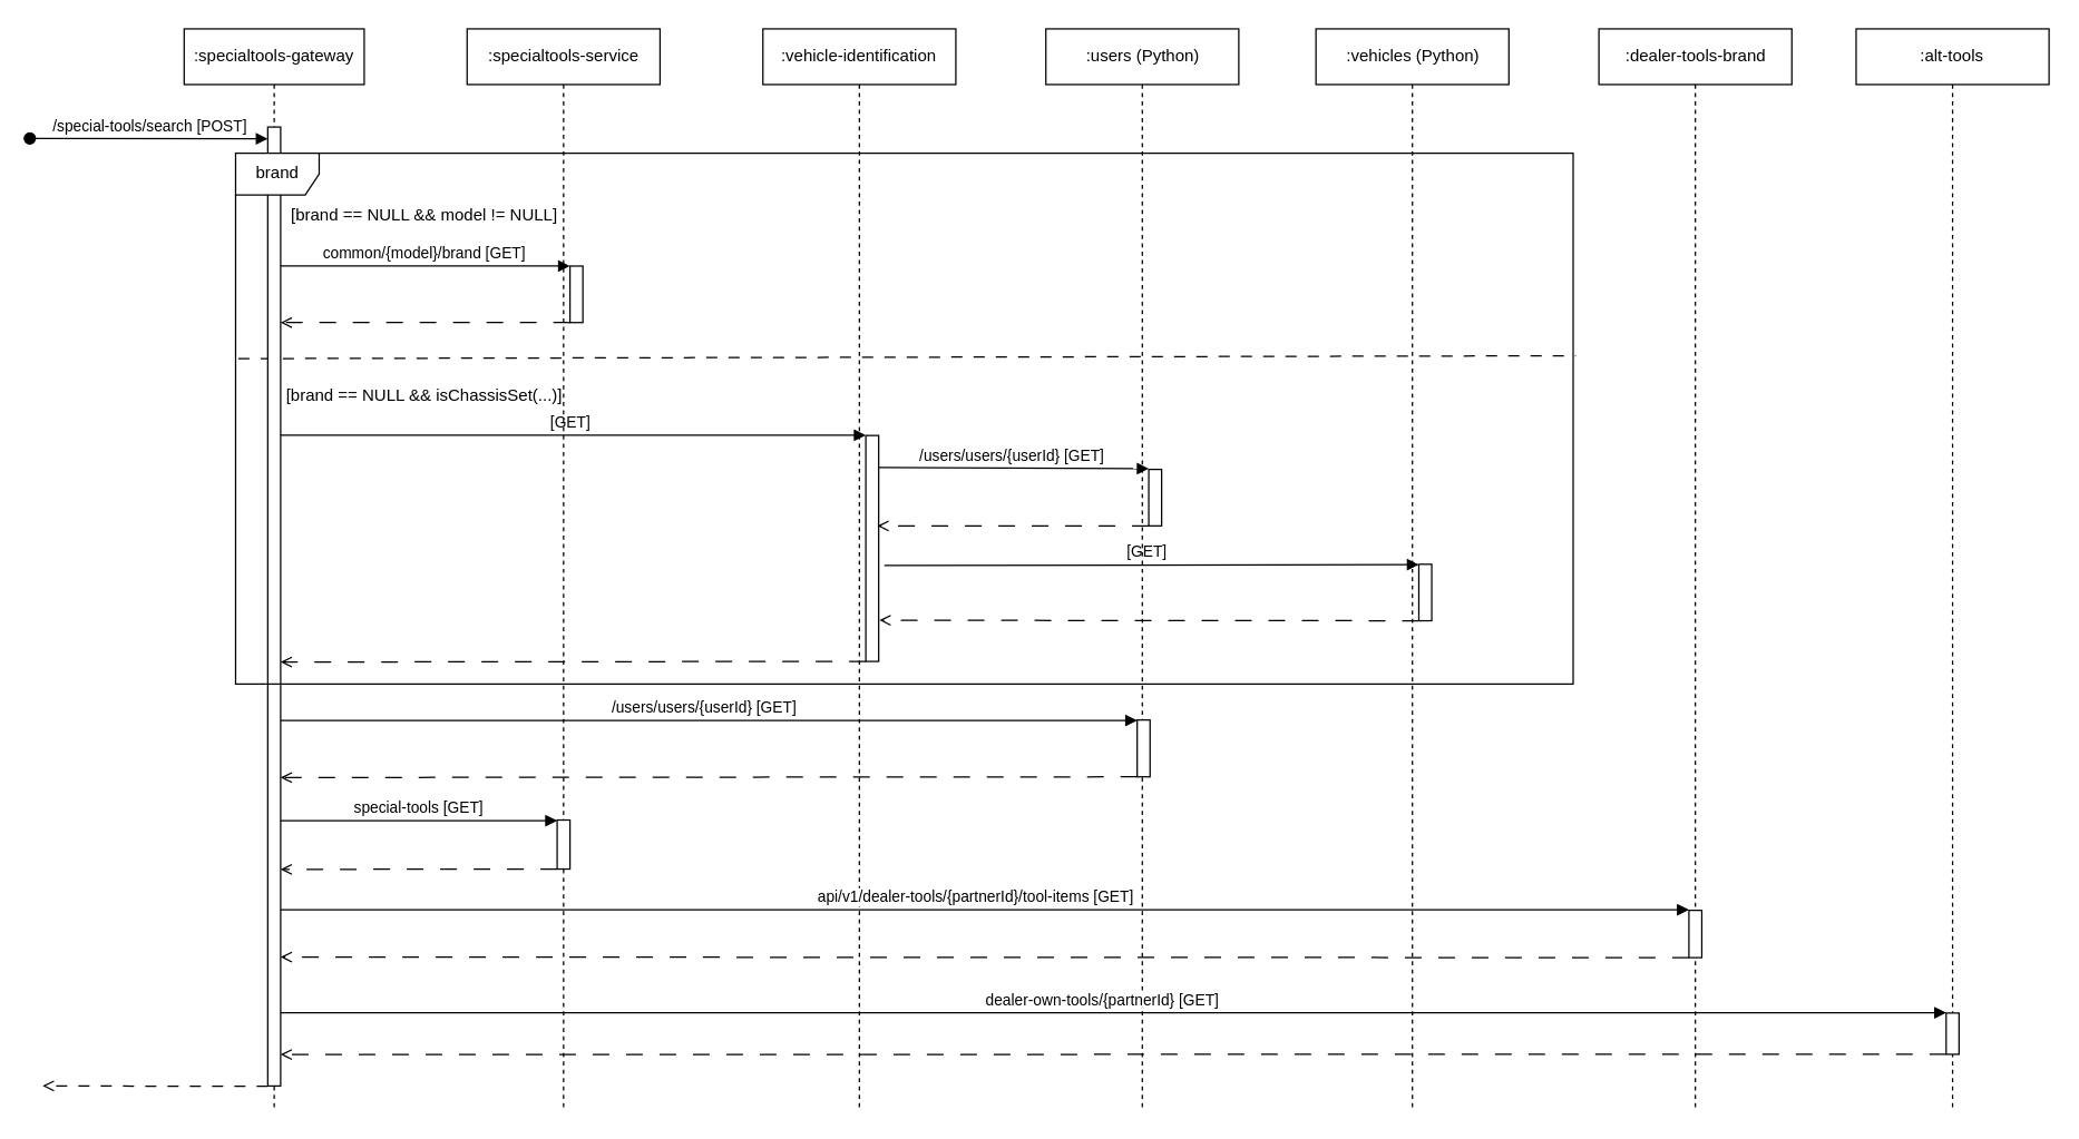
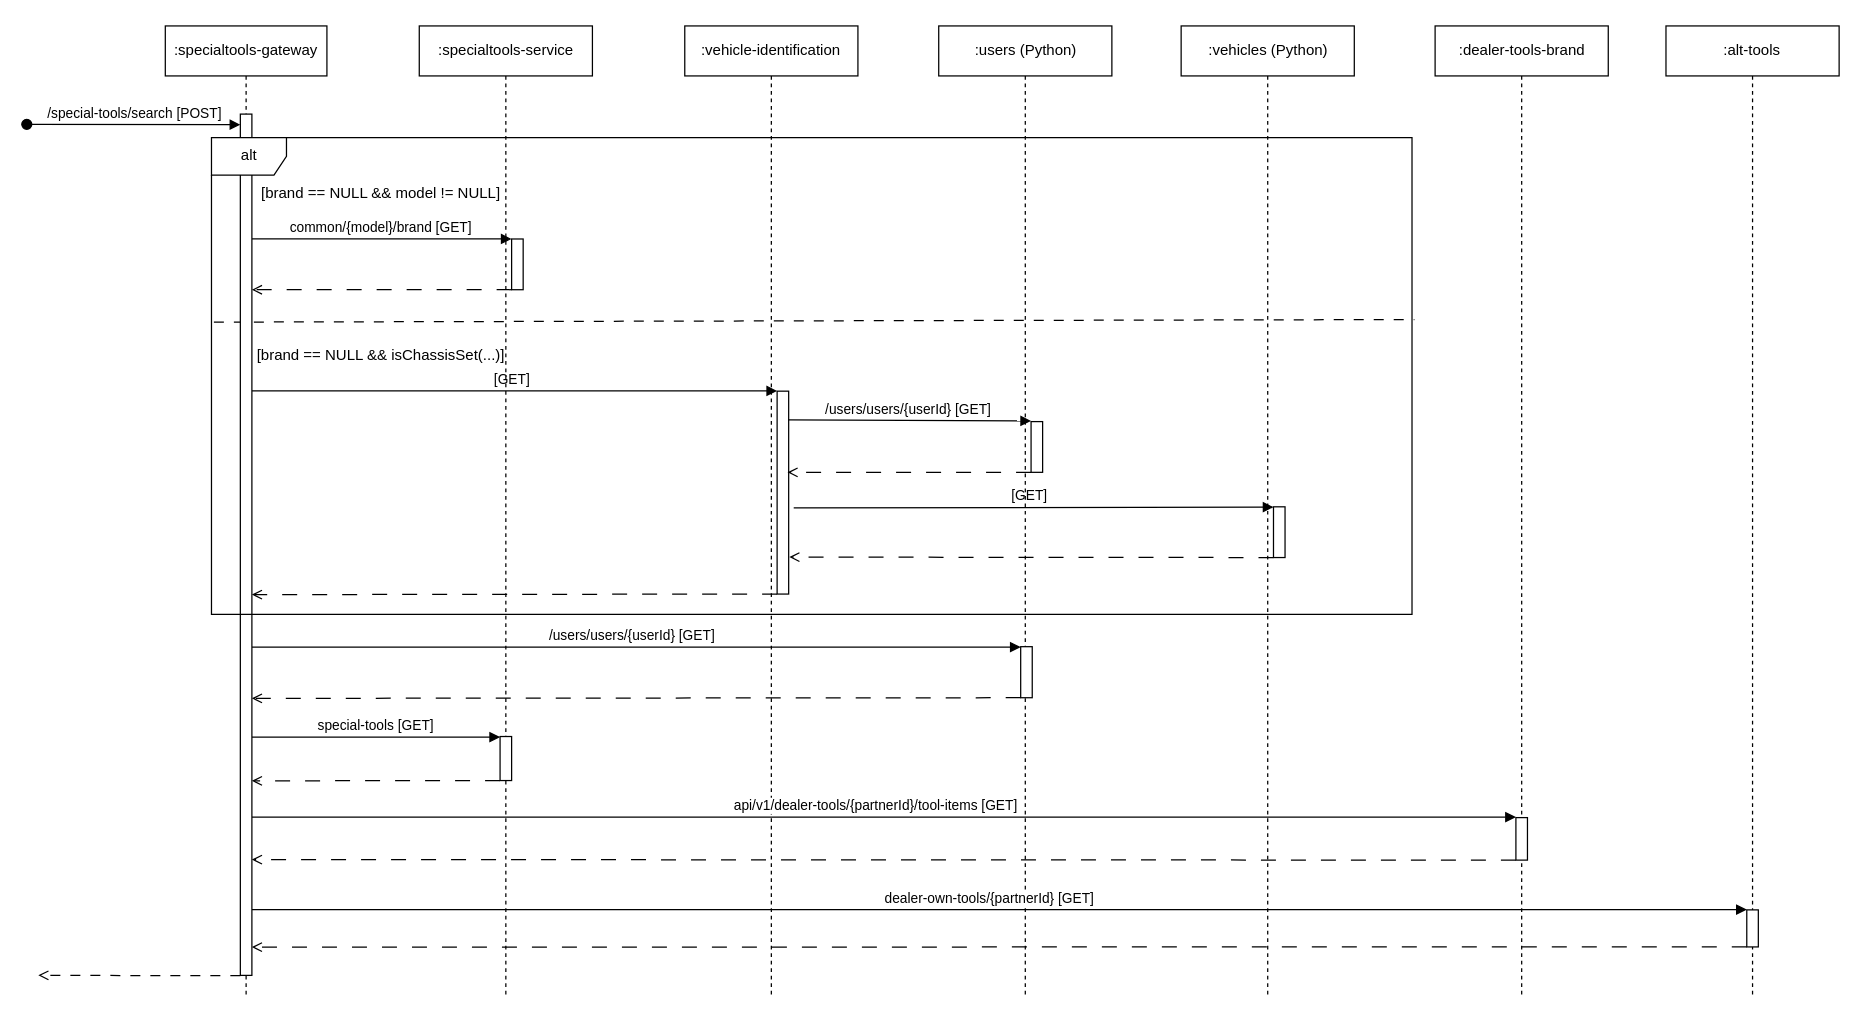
  <mxCell id="0" />
  <mxCell id="1" parent="0" />
  <mxCell id="2" value="" style="group" vertex="1" connectable="0" parent="1"><mxGeometry x="20.93" y="20" width="1450.07" height="776" as="geometry" /></mxCell>
  <mxCell id="3" value="[brand == NULL &amp;amp;&amp;amp; model != NULL]" style="text;html=1;align=center;verticalAlign=middle;whiteSpace=wrap;rounded=0;container=0;" vertex="1" parent="2"><mxGeometry x="181.951" y="121.757" width="203.195" height="24.351" as="geometry" /></mxCell>
  <mxCell id="4" value="" style="endArrow=none;dashed=1;html=1;rounded=0;exitX=0.002;exitY=0.445;exitDx=0;exitDy=0;exitPerimeter=0;entryX=1.002;entryY=0.44;entryDx=0;entryDy=0;entryPerimeter=0;dashPattern=8 8;" edge="1" parent="2"><mxGeometry width="50" height="50" relative="1" as="geometry"><mxPoint x="149.699" y="236.98" as="sourcePoint" /><mxPoint x="1110.255" y="234.91" as="targetPoint" /></mxGeometry></mxCell>
  <mxCell id="5" value="[brand == NULL &amp;amp;&amp;amp; isChassisSet(...)]" style="text;html=1;align=center;verticalAlign=middle;whiteSpace=wrap;rounded=0;container=0;" vertex="1" parent="2"><mxGeometry x="181.951" y="251.632" width="203.195" height="24.351" as="geometry" /></mxCell>
  <mxCell id="6" value="" style="rounded=0;whiteSpace=wrap;html=1;container=0;" vertex="1" parent="2"><mxGeometry x="600.347" y="292.218" width="9.236" height="162.343" as="geometry" /></mxCell>
  <mxCell id="7" value="" style="endArrow=open;html=1;rounded=0;exitX=0;exitY=1;exitDx=0;exitDy=0;endFill=0;dashed=1;dashPattern=12 12;edgeStyle=elbowEdgeStyle;elbow=vertical;" edge="1" parent="2" source="6" target="48"><mxGeometry width="50" height="50" relative="1" as="geometry"><mxPoint x="397.153" y="219.163" as="sourcePoint" /><mxPoint x="198.576" y="219.163" as="targetPoint" /></mxGeometry></mxCell>
  <mxCell id="8" value="" style="group;container=0;" vertex="1" connectable="0" parent="2"><mxGeometry x="387.917" y="170.46" width="9.236" height="40.586" as="geometry" /></mxCell>
  <mxCell id="9" value="" style="group;container=0;" vertex="1" connectable="0" parent="2"><mxGeometry x="397.153" y="178.577" width="9.236" height="40.586" as="geometry" /></mxCell>
  <mxCell id="10" value="" style="rounded=0;whiteSpace=wrap;html=1;container=0;" vertex="1" parent="2"><mxGeometry x="387.917" y="170.46" width="9.236" height="40.586" as="geometry" /></mxCell>
  <mxCell id="11" value="" style="endArrow=block;html=1;rounded=0;endFill=1;" edge="1" parent="2" source="48"><mxGeometry width="50" height="50" relative="1" as="geometry"><mxPoint x="683.472" y="316.569" as="sourcePoint" /><mxPoint x="387.917" y="170.46" as="targetPoint" /></mxGeometry></mxCell>
  <mxCell id="12" value="common/{model}/brand [GET]" style="edgeLabel;html=1;align=center;verticalAlign=middle;resizable=0;points=[];container=0;" vertex="1" connectable="0" parent="11"><mxGeometry x="-0.016" relative="1" as="geometry"><mxPoint y="-10" as="offset" /></mxGeometry></mxCell>
  <mxCell id="13" value="" style="endArrow=open;html=1;rounded=0;exitX=0;exitY=1;exitDx=0;exitDy=0;endFill=0;dashed=1;dashPattern=12 12;" edge="1" parent="2" source="10" target="48"><mxGeometry width="50" height="50" relative="1" as="geometry"><mxPoint x="230.903" y="186.695" as="sourcePoint" /><mxPoint x="277.083" y="146.109" as="targetPoint" /></mxGeometry></mxCell>
  <mxCell id="14" value="" style="rounded=0;whiteSpace=wrap;html=1;container=0;" vertex="1" parent="2"><mxGeometry x="803.542" y="316.569" width="9.236" height="40.586" as="geometry" /></mxCell>
  <mxCell id="15" value="" style="rounded=0;whiteSpace=wrap;html=1;container=0;" vertex="1" parent="2"><mxGeometry x="997.5" y="384.753" width="9.236" height="40.586" as="geometry" /></mxCell>
  <mxCell id="16" value="" style="endArrow=block;html=1;rounded=0;endFill=1;entryX=0;entryY=0;entryDx=0;entryDy=0;edgeStyle=elbowEdgeStyle;elbow=vertical;" edge="1" parent="2" source="48" target="6"><mxGeometry width="50" height="50" relative="1" as="geometry"><mxPoint x="198.576" y="178.577" as="sourcePoint" /><mxPoint x="397.153" y="178.577" as="targetPoint" /></mxGeometry></mxCell>
  <mxCell id="17" value="[GET]" style="edgeLabel;html=1;align=center;verticalAlign=middle;resizable=0;points=[];container=0;" vertex="1" connectable="0" parent="16"><mxGeometry x="-0.016" relative="1" as="geometry"><mxPoint y="-10" as="offset" /></mxGeometry></mxCell>
  <mxCell id="18" value="" style="endArrow=block;html=1;rounded=0;endFill=1;entryX=0;entryY=0;entryDx=0;entryDy=0;exitX=0.962;exitY=0.142;exitDx=0;exitDy=0;exitPerimeter=0;edgeStyle=elbowEdgeStyle;elbow=vertical;" edge="1" parent="2" source="6" target="14"><mxGeometry width="50" height="50" relative="1" as="geometry"><mxPoint x="198.576" y="300.335" as="sourcePoint" /><mxPoint x="609.584" y="300.335" as="targetPoint" /></mxGeometry></mxCell>
  <mxCell id="19" value="/users/users/{userId} [GET]" style="edgeLabel;html=1;align=center;verticalAlign=middle;resizable=0;points=[];container=0;" vertex="1" connectable="0" parent="18"><mxGeometry x="-0.016" relative="1" as="geometry"><mxPoint y="-10" as="offset" /></mxGeometry></mxCell>
  <mxCell id="20" value="" style="endArrow=open;html=1;rounded=0;exitX=0;exitY=1;exitDx=0;exitDy=0;endFill=0;dashed=1;dashPattern=12 12;edgeStyle=elbowEdgeStyle;elbow=vertical;" edge="1" parent="2" source="14"><mxGeometry width="50" height="50" relative="1" as="geometry"><mxPoint x="1233.021" y="251.632" as="sourcePoint" /><mxPoint x="608.66" y="357.155" as="targetPoint" /><Array as="points"><mxPoint x="711.181" y="357.155" /></Array></mxGeometry></mxCell>
  <mxCell id="21" value="" style="endArrow=block;html=1;rounded=0;endFill=1;entryX=0;entryY=0;entryDx=0;entryDy=0;exitX=1.438;exitY=0.575;exitDx=0;exitDy=0;exitPerimeter=0;edgeStyle=elbowEdgeStyle;elbow=vertical;" edge="1" parent="2" source="6" target="15"><mxGeometry width="50" height="50" relative="1" as="geometry"><mxPoint x="618.82" y="323.063" as="sourcePoint" /><mxPoint x="812.778" y="324.686" as="targetPoint" /></mxGeometry></mxCell>
  <mxCell id="22" value="[GET]" style="edgeLabel;html=1;align=center;verticalAlign=middle;resizable=0;points=[];container=0;" vertex="1" connectable="0" parent="21"><mxGeometry x="-0.016" relative="1" as="geometry"><mxPoint y="-10" as="offset" /></mxGeometry></mxCell>
  <mxCell id="23" value="" style="endArrow=open;html=1;rounded=0;exitX=0;exitY=1;exitDx=0;exitDy=0;endFill=0;dashed=1;dashPattern=12 12;edgeStyle=elbowEdgeStyle;elbow=vertical;entryX=1.057;entryY=0.815;entryDx=0;entryDy=0;entryPerimeter=0;" edge="1" parent="2" source="15" target="6"><mxGeometry width="50" height="50" relative="1" as="geometry"><mxPoint x="812.778" y="365.272" as="sourcePoint" /><mxPoint x="617.896" y="365.272" as="targetPoint" /><Array as="points" /></mxGeometry></mxCell>
  <mxCell id="24" value=":specialtools-gateway" style="shape=umlLifeline;perimeter=lifelinePerimeter;whiteSpace=wrap;html=1;container=0;dropTarget=0;collapsible=0;recursiveResize=0;outlineConnect=0;portConstraint=eastwest;newEdgeStyle={&quot;edgeStyle&quot;:&quot;elbowEdgeStyle&quot;,&quot;elbow&quot;:&quot;vertical&quot;,&quot;curved&quot;:0,&quot;rounded&quot;:0};" parent="2" vertex="1"><mxGeometry x="110.833" width="129.306" height="776.0" as="geometry" /></mxCell>
  <mxCell id="25" value=":specialtools-service" style="shape=umlLifeline;perimeter=lifelinePerimeter;whiteSpace=wrap;html=1;container=0;dropTarget=0;collapsible=0;recursiveResize=0;outlineConnect=0;portConstraint=eastwest;newEdgeStyle={&quot;edgeStyle&quot;:&quot;elbowEdgeStyle&quot;,&quot;elbow&quot;:&quot;vertical&quot;,&quot;curved&quot;:0,&quot;rounded&quot;:0};" parent="2" vertex="1"><mxGeometry x="314.028" width="138.542" height="776" as="geometry" /></mxCell>
  <mxCell id="26" value=":vehicle-identification" style="shape=umlLifeline;perimeter=lifelinePerimeter;whiteSpace=wrap;html=1;container=0;dropTarget=0;collapsible=0;recursiveResize=0;outlineConnect=0;portConstraint=eastwest;newEdgeStyle={&quot;edgeStyle&quot;:&quot;elbowEdgeStyle&quot;,&quot;elbow&quot;:&quot;vertical&quot;,&quot;curved&quot;:0,&quot;rounded&quot;:0};" vertex="1" parent="2"><mxGeometry x="526.459" width="138.542" height="776" as="geometry" /></mxCell>
  <mxCell id="27" value=":users (Python)" style="shape=umlLifeline;perimeter=lifelinePerimeter;whiteSpace=wrap;html=1;container=0;dropTarget=0;collapsible=0;recursiveResize=0;outlineConnect=0;portConstraint=eastwest;newEdgeStyle={&quot;edgeStyle&quot;:&quot;elbowEdgeStyle&quot;,&quot;elbow&quot;:&quot;vertical&quot;,&quot;curved&quot;:0,&quot;rounded&quot;:0};" vertex="1" parent="2"><mxGeometry x="729.653" width="138.542" height="776" as="geometry" /></mxCell>
  <mxCell id="28" value=":vehicles (Python)" style="shape=umlLifeline;perimeter=lifelinePerimeter;whiteSpace=wrap;html=1;container=0;dropTarget=0;collapsible=0;recursiveResize=0;outlineConnect=0;portConstraint=eastwest;newEdgeStyle={&quot;edgeStyle&quot;:&quot;elbowEdgeStyle&quot;,&quot;elbow&quot;:&quot;vertical&quot;,&quot;curved&quot;:0,&quot;rounded&quot;:0};" vertex="1" parent="2"><mxGeometry x="923.611" width="138.542" height="776" as="geometry" /></mxCell>
  <mxCell id="29" value=":dealer-tools-brand" style="shape=umlLifeline;perimeter=lifelinePerimeter;whiteSpace=wrap;html=1;container=0;dropTarget=0;collapsible=0;recursiveResize=0;outlineConnect=0;portConstraint=eastwest;newEdgeStyle={&quot;edgeStyle&quot;:&quot;elbowEdgeStyle&quot;,&quot;elbow&quot;:&quot;vertical&quot;,&quot;curved&quot;:0,&quot;rounded&quot;:0};" vertex="1" parent="2"><mxGeometry x="1126.806" width="138.542" height="776" as="geometry" /></mxCell>
  <mxCell id="30" value=":alt-tools" style="shape=umlLifeline;perimeter=lifelinePerimeter;whiteSpace=wrap;html=1;container=0;dropTarget=0;collapsible=0;recursiveResize=0;outlineConnect=0;portConstraint=eastwest;newEdgeStyle={&quot;edgeStyle&quot;:&quot;elbowEdgeStyle&quot;,&quot;elbow&quot;:&quot;vertical&quot;,&quot;curved&quot;:0,&quot;rounded&quot;:0};" vertex="1" parent="2"><mxGeometry x="1311.528" width="138.542" height="776" as="geometry" /></mxCell>
  <mxCell id="31" value="" style="rounded=0;whiteSpace=wrap;html=1;container=0;" vertex="1" parent="2"><mxGeometry x="795.229" y="496.661" width="9.236" height="40.842" as="geometry" /></mxCell>
  <mxCell id="32" value="" style="endArrow=block;html=1;rounded=0;endFill=1;entryX=0;entryY=0;entryDx=0;entryDy=0;edgeStyle=elbowEdgeStyle;elbow=vertical;" edge="1" target="31" parent="2" source="48"><mxGeometry width="50" height="50" relative="1" as="geometry"><mxPoint x="601.271" y="498.274" as="sourcePoint" /><mxPoint x="601.271" y="483.571" as="targetPoint" /></mxGeometry></mxCell>
  <mxCell id="33" value="/users/users/{userId} [GET]" style="edgeLabel;html=1;align=center;verticalAlign=middle;resizable=0;points=[];container=0;" vertex="1" connectable="0" parent="32"><mxGeometry x="-0.016" relative="1" as="geometry"><mxPoint y="-10" as="offset" /></mxGeometry></mxCell>
  <mxCell id="34" value="" style="endArrow=open;html=1;rounded=0;exitX=0;exitY=1;exitDx=0;exitDy=0;endFill=0;dashed=1;dashPattern=12 12;edgeStyle=elbowEdgeStyle;elbow=vertical;" edge="1" source="31" parent="2" target="48"><mxGeometry width="50" height="50" relative="1" as="geometry"><mxPoint x="1224.709" y="434.56" as="sourcePoint" /><mxPoint x="600.347" y="540.749" as="targetPoint" /><Array as="points" /></mxGeometry></mxCell>
  <mxCell id="35" value="" style="rounded=0;whiteSpace=wrap;html=1;container=0;" vertex="1" parent="2"><mxGeometry x="378.681" y="568.54" width="9.236" height="35.232" as="geometry" /></mxCell>
  <mxCell id="36" value="" style="endArrow=block;html=1;rounded=0;endFill=1;entryX=0;entryY=0;entryDx=0;entryDy=0;edgeStyle=elbowEdgeStyle;elbow=vertical;" edge="1" parent="2" target="35" source="48"><mxGeometry width="50" height="50" relative="1" as="geometry"><mxPoint x="-18.472" y="579.958" as="sourcePoint" /><mxPoint x="402.695" y="563.621" as="targetPoint" /></mxGeometry></mxCell>
  <mxCell id="37" value="special-tools [GET]" style="edgeLabel;html=1;align=center;verticalAlign=middle;resizable=0;points=[];container=0;" vertex="1" connectable="0" parent="36"><mxGeometry x="-0.016" relative="1" as="geometry"><mxPoint y="-10" as="offset" /></mxGeometry></mxCell>
  <mxCell id="38" value="" style="endArrow=open;html=1;rounded=0;exitX=0;exitY=1;exitDx=0;exitDy=0;endFill=0;dashed=1;dashPattern=12 12;edgeStyle=elbowEdgeStyle;elbow=vertical;" edge="1" parent="2" source="35" target="48"><mxGeometry width="50" height="50" relative="1" as="geometry"><mxPoint x="1026.132" y="514.611" as="sourcePoint" /><mxPoint x="-18.472" y="620.8" as="targetPoint" /><Array as="points" /></mxGeometry></mxCell>
  <mxCell id="39" value="" style="rounded=0;whiteSpace=wrap;html=1;container=0;" vertex="1" parent="2"><mxGeometry x="1191.459" y="633.423" width="9.236" height="34.009" as="geometry" /></mxCell>
  <mxCell id="40" value="" style="endArrow=block;html=1;rounded=0;endFill=1;entryX=0;entryY=0;entryDx=0;entryDy=0;edgeStyle=elbowEdgeStyle;elbow=vertical;" edge="1" parent="2" target="39" source="48"><mxGeometry width="50" height="50" relative="1" as="geometry"><mxPoint x="581.875" y="653.474" as="sourcePoint" /><mxPoint x="1003.042" y="637.137" as="targetPoint" /></mxGeometry></mxCell>
  <mxCell id="41" value="api/v1/dealer-tools/{partnerId}/tool-items [GET]" style="edgeLabel;html=1;align=center;verticalAlign=middle;resizable=0;points=[];container=0;" vertex="1" connectable="0" parent="40"><mxGeometry x="-0.016" relative="1" as="geometry"><mxPoint y="-10" as="offset" /></mxGeometry></mxCell>
  <mxCell id="42" value="" style="endArrow=open;html=1;rounded=0;exitX=0;exitY=1;exitDx=0;exitDy=0;endFill=0;dashed=1;dashPattern=12 12;edgeStyle=elbowEdgeStyle;elbow=vertical;" edge="1" parent="2" source="39" target="48"><mxGeometry width="50" height="50" relative="1" as="geometry"><mxPoint x="1626.48" y="588.126" as="sourcePoint" /><mxPoint x="581.875" y="694.316" as="targetPoint" /><Array as="points" /></mxGeometry></mxCell>
  <mxCell id="43" value="" style="rounded=0;whiteSpace=wrap;html=1;container=0;" vertex="1" parent="2"><mxGeometry x="1376.181" y="707.25" width="9.236" height="29.637" as="geometry" /></mxCell>
  <mxCell id="44" value="" style="endArrow=block;html=1;rounded=0;endFill=1;entryX=0;entryY=0;entryDx=0;entryDy=0;edgeStyle=elbowEdgeStyle;elbow=vertical;" edge="1" parent="2" target="43" source="48"><mxGeometry width="50" height="50" relative="1" as="geometry"><mxPoint x="184.722" y="710.653" as="sourcePoint" /><mxPoint x="1187.764" y="702.484" as="targetPoint" /></mxGeometry></mxCell>
  <mxCell id="45" value="dealer-own-tools/{partnerId} [GET]" style="edgeLabel;html=1;align=center;verticalAlign=middle;resizable=0;points=[];container=0;" vertex="1" connectable="0" parent="44"><mxGeometry x="-0.016" relative="1" as="geometry"><mxPoint y="-10" as="offset" /></mxGeometry></mxCell>
  <mxCell id="46" value="" style="endArrow=open;html=1;rounded=0;exitX=0;exitY=1;exitDx=0;exitDy=0;endFill=0;dashed=1;dashPattern=12 12;edgeStyle=elbowEdgeStyle;elbow=vertical;" edge="1" parent="2" source="43" target="48"><mxGeometry width="50" height="50" relative="1" as="geometry"><mxPoint x="1811.202" y="653.474" as="sourcePoint" /><mxPoint x="766.598" y="759.663" as="targetPoint" /><Array as="points" /></mxGeometry></mxCell>
  <mxCell id="47" value="" style="endArrow=open;html=1;rounded=0;endFill=0;edgeStyle=elbowEdgeStyle;elbow=horizontal;dashed=1;dashPattern=8 8;" edge="1" parent="2"><mxGeometry width="50" height="50" relative="1" as="geometry"><mxPoint x="170.868" y="759.799" as="sourcePoint" /><mxPoint x="9.236" y="759.594" as="targetPoint" /></mxGeometry></mxCell>
  <mxCell id="48" value="" style="html=1;points=[];perimeter=orthogonalPerimeter;outlineConnect=0;targetShapes=umlLifeline;portConstraint=eastwest;newEdgeStyle={&quot;edgeStyle&quot;:&quot;elbowEdgeStyle&quot;,&quot;elbow&quot;:&quot;vertical&quot;,&quot;curved&quot;:0,&quot;rounded&quot;:0};container=0;" parent="2" vertex="1"><mxGeometry x="170.868" y="70.542" width="9.236" height="689.121" as="geometry" /></mxCell>
  <mxCell id="49" value="/special-tools/search [POST]" style="html=1;verticalAlign=bottom;startArrow=oval;endArrow=block;startSize=8;edgeStyle=elbowEdgeStyle;elbow=vertical;curved=0;rounded=0;" parent="2" target="48" edge="1"><mxGeometry relative="1" as="geometry"><mxPoint y="78.748" as="sourcePoint" /><mxPoint x="166.25" y="79.364" as="targetPoint" /></mxGeometry></mxCell>
- <mxCell id="50" value="brand" style="shape=umlFrame;whiteSpace=wrap;html=1;pointerEvents=0;container=0;" vertex="1" parent="2"><mxGeometry x="147.778" y="89.289" width="960.556" height="381.506" as="geometry" /></mxCell>
+ <mxCell id="50" value="alt" style="shape=umlFrame;whiteSpace=wrap;html=1;pointerEvents=0;container=0;" vertex="1" parent="2"><mxGeometry x="147.778" y="89.289" width="960.556" height="381.506" as="geometry" /></mxCell>
